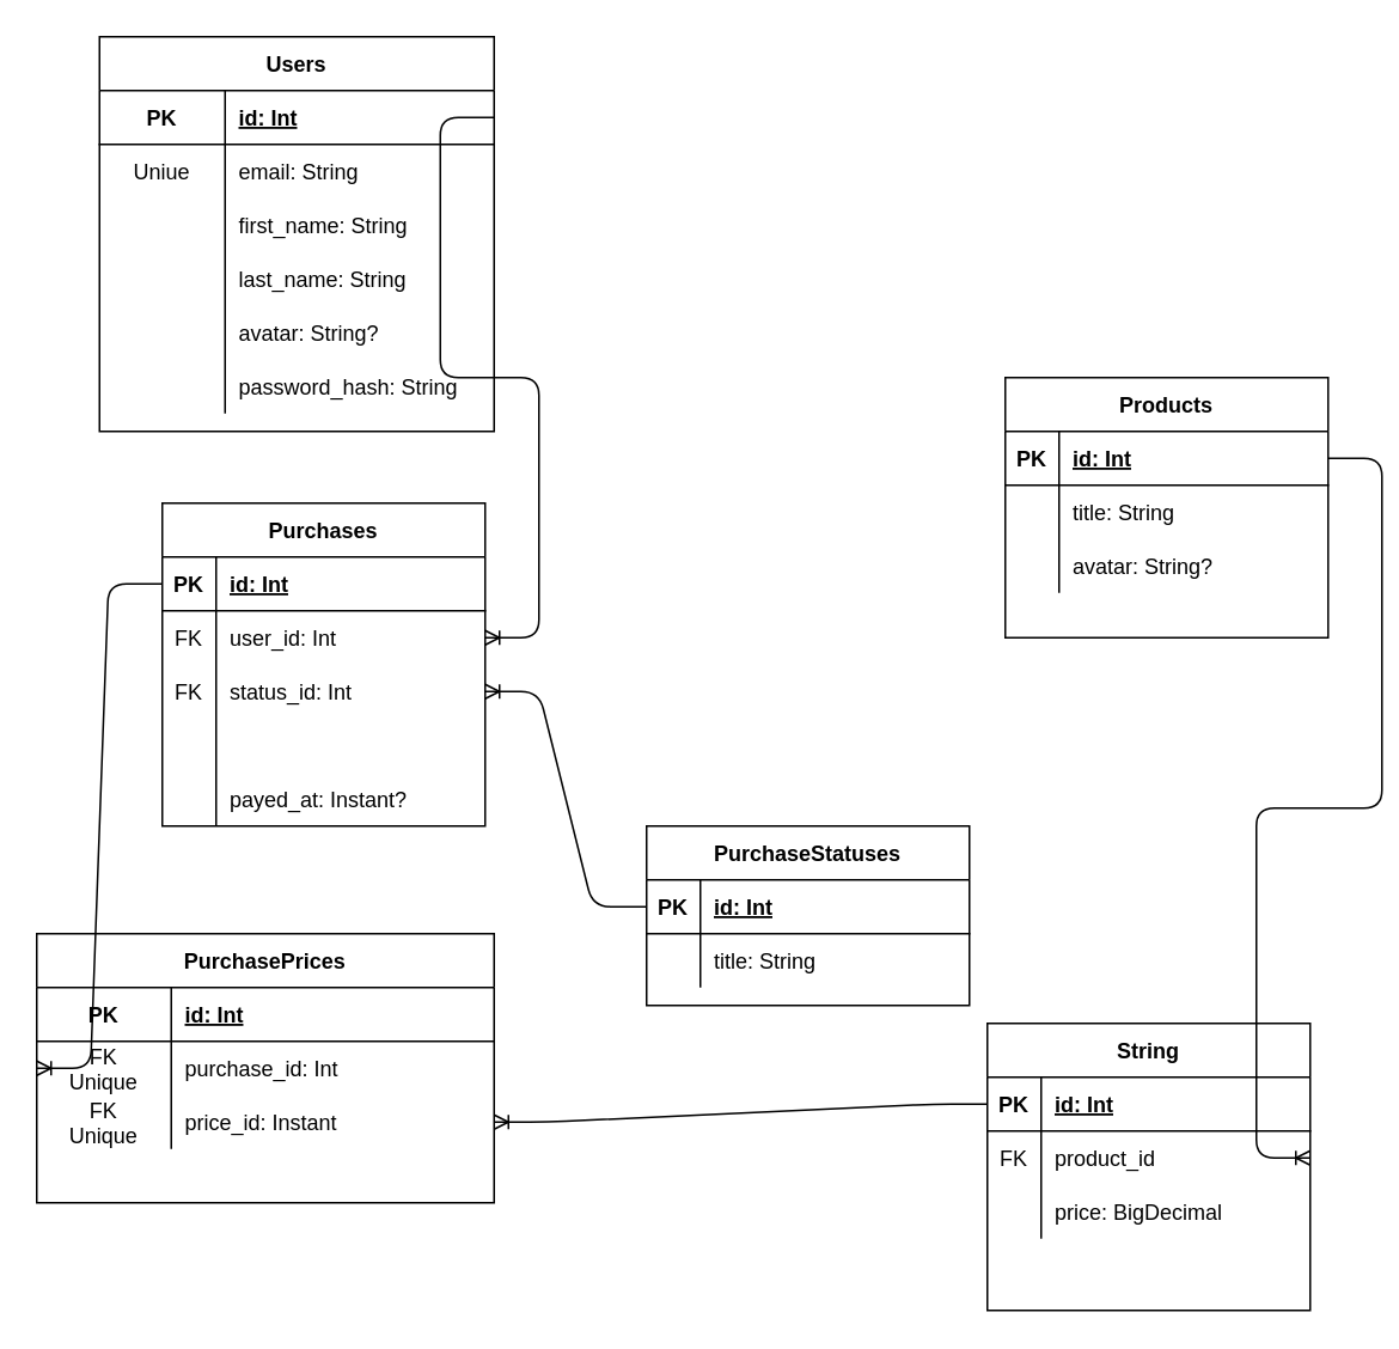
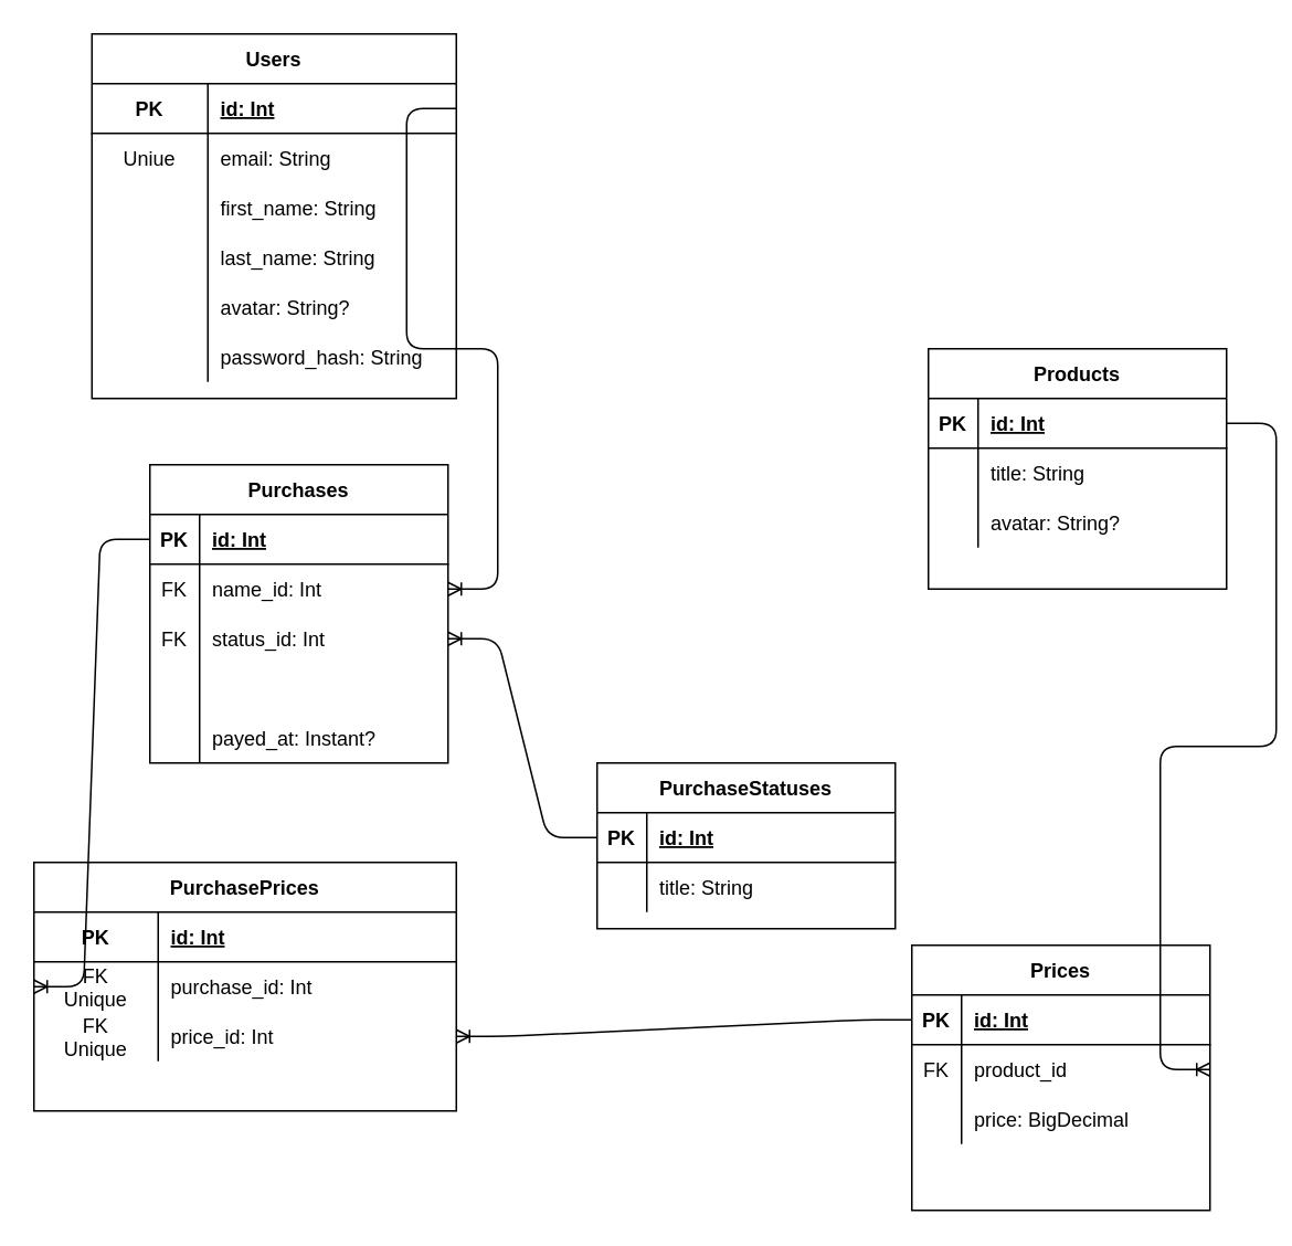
  <mxCell id="0" />
  <mxCell id="1" parent="0" />
  <mxCell id="2" value="Users" style="shape=table;startSize=30;container=1;collapsible=1;childLayout=tableLayout;fixedRows=1;rowLines=0;fontStyle=1;align=center;resizeLast=1;" vertex="1" parent="1"><mxGeometry x="55" y="20" width="220" height="220" as="geometry" /></mxCell>
  <mxCell id="3" value="" style="shape=partialRectangle;collapsible=0;dropTarget=0;pointerEvents=0;fillColor=none;top=0;left=0;bottom=1;right=0;points=[[0,0.5],[1,0.5]];portConstraint=eastwest;" vertex="1" parent="2"><mxGeometry y="30" width="220" height="30" as="geometry" /></mxCell>
  <mxCell id="4" value="PK" style="shape=partialRectangle;connectable=0;fillColor=none;top=0;left=0;bottom=0;right=0;fontStyle=1;overflow=hidden;" vertex="1" parent="3"><mxGeometry width="70" height="30" as="geometry" /></mxCell>
  <mxCell id="5" value="id: Int" style="shape=partialRectangle;connectable=0;fillColor=none;top=0;left=0;bottom=0;right=0;align=left;spacingLeft=6;fontStyle=5;overflow=hidden;" vertex="1" parent="3"><mxGeometry x="70" width="150" height="30" as="geometry" /></mxCell>
  <mxCell id="6" value="" style="shape=partialRectangle;collapsible=0;dropTarget=0;pointerEvents=0;fillColor=none;top=0;left=0;bottom=0;right=0;points=[[0,0.5],[1,0.5]];portConstraint=eastwest;" vertex="1" parent="2"><mxGeometry y="60" width="220" height="30" as="geometry" /></mxCell>
  <mxCell id="7" value="Uniue" style="shape=partialRectangle;connectable=0;fillColor=none;top=0;left=0;bottom=0;right=0;fontStyle=0;overflow=hidden;" vertex="1" parent="6"><mxGeometry width="70" height="30" as="geometry" /></mxCell>
  <mxCell id="8" value="еmail: String" style="shape=partialRectangle;connectable=0;fillColor=none;top=0;left=0;bottom=0;right=0;align=left;spacingLeft=6;fontStyle=0;overflow=hidden;" vertex="1" parent="6"><mxGeometry x="70" width="150" height="30" as="geometry" /></mxCell>
  <mxCell id="9" value="" style="shape=partialRectangle;collapsible=0;dropTarget=0;pointerEvents=0;fillColor=none;top=0;left=0;bottom=0;right=0;points=[[0,0.5],[1,0.5]];portConstraint=eastwest;" vertex="1" parent="2"><mxGeometry y="90" width="220" height="30" as="geometry" /></mxCell>
  <mxCell id="10" value="" style="shape=partialRectangle;connectable=0;fillColor=none;top=0;left=0;bottom=0;right=0;editable=1;overflow=hidden;" vertex="1" parent="9"><mxGeometry width="70" height="30" as="geometry" /></mxCell>
  <mxCell id="11" value="first_name: String" style="shape=partialRectangle;connectable=0;fillColor=none;top=0;left=0;bottom=0;right=0;align=left;spacingLeft=6;overflow=hidden;" vertex="1" parent="9"><mxGeometry x="70" width="150" height="30" as="geometry" /></mxCell>
  <mxCell id="12" value="" style="shape=partialRectangle;collapsible=0;dropTarget=0;pointerEvents=0;fillColor=none;top=0;left=0;bottom=0;right=0;points=[[0,0.5],[1,0.5]];portConstraint=eastwest;" vertex="1" parent="2"><mxGeometry y="120" width="220" height="30" as="geometry" /></mxCell>
  <mxCell id="13" value="" style="shape=partialRectangle;connectable=0;fillColor=none;top=0;left=0;bottom=0;right=0;editable=1;overflow=hidden;" vertex="1" parent="12"><mxGeometry width="70" height="30" as="geometry" /></mxCell>
  <mxCell id="14" value="last_name: String" style="shape=partialRectangle;connectable=0;fillColor=none;top=0;left=0;bottom=0;right=0;align=left;spacingLeft=6;overflow=hidden;" vertex="1" parent="12"><mxGeometry x="70" width="150" height="30" as="geometry" /></mxCell>
  <mxCell id="15" value="" style="shape=partialRectangle;collapsible=0;dropTarget=0;pointerEvents=0;fillColor=none;top=0;left=0;bottom=0;right=0;points=[[0,0.5],[1,0.5]];portConstraint=eastwest;" vertex="1" parent="2"><mxGeometry y="150" width="220" height="30" as="geometry" /></mxCell>
  <mxCell id="16" value="" style="shape=partialRectangle;connectable=0;fillColor=none;top=0;left=0;bottom=0;right=0;editable=1;overflow=hidden;" vertex="1" parent="15"><mxGeometry width="70" height="30" as="geometry" /></mxCell>
  <mxCell id="17" value="avatar: String?" style="shape=partialRectangle;connectable=0;fillColor=none;top=0;left=0;bottom=0;right=0;align=left;spacingLeft=6;overflow=hidden;" vertex="1" parent="15"><mxGeometry x="70" width="150" height="30" as="geometry" /></mxCell>
  <mxCell id="18" value="" style="shape=partialRectangle;collapsible=0;dropTarget=0;pointerEvents=0;fillColor=none;top=0;left=0;bottom=0;right=0;points=[[0,0.5],[1,0.5]];portConstraint=eastwest;" vertex="1" parent="2"><mxGeometry y="180" width="220" height="30" as="geometry" /></mxCell>
  <mxCell id="19" value="" style="shape=partialRectangle;connectable=0;fillColor=none;top=0;left=0;bottom=0;right=0;editable=1;overflow=hidden;" vertex="1" parent="18"><mxGeometry width="70" height="30" as="geometry" /></mxCell>
  <mxCell id="20" value="password_hash: String" style="shape=partialRectangle;connectable=0;fillColor=none;top=0;left=0;bottom=0;right=0;align=left;spacingLeft=6;overflow=hidden;" vertex="1" parent="18"><mxGeometry x="70" width="150" height="30" as="geometry" /></mxCell>
  <mxCell id="21" value="Products" style="shape=table;startSize=30;container=1;collapsible=1;childLayout=tableLayout;fixedRows=1;rowLines=0;fontStyle=1;align=center;resizeLast=1;" vertex="1" parent="1"><mxGeometry x="560" y="210" width="180" height="145" as="geometry" /></mxCell>
  <mxCell id="22" value="" style="shape=partialRectangle;collapsible=0;dropTarget=0;pointerEvents=0;fillColor=none;top=0;left=0;bottom=1;right=0;points=[[0,0.5],[1,0.5]];portConstraint=eastwest;" vertex="1" parent="21"><mxGeometry y="30" width="180" height="30" as="geometry" /></mxCell>
  <mxCell id="23" value="PK" style="shape=partialRectangle;connectable=0;fillColor=none;top=0;left=0;bottom=0;right=0;fontStyle=1;overflow=hidden;" vertex="1" parent="22"><mxGeometry width="30" height="30" as="geometry" /></mxCell>
  <mxCell id="24" value="id: Int" style="shape=partialRectangle;connectable=0;fillColor=none;top=0;left=0;bottom=0;right=0;align=left;spacingLeft=6;fontStyle=5;overflow=hidden;" vertex="1" parent="22"><mxGeometry x="30" width="150" height="30" as="geometry" /></mxCell>
  <mxCell id="25" value="" style="shape=partialRectangle;collapsible=0;dropTarget=0;pointerEvents=0;fillColor=none;top=0;left=0;bottom=0;right=0;points=[[0,0.5],[1,0.5]];portConstraint=eastwest;" vertex="1" parent="21"><mxGeometry y="60" width="180" height="30" as="geometry" /></mxCell>
  <mxCell id="26" value="" style="shape=partialRectangle;connectable=0;fillColor=none;top=0;left=0;bottom=0;right=0;editable=1;overflow=hidden;" vertex="1" parent="25"><mxGeometry width="30" height="30" as="geometry" /></mxCell>
  <mxCell id="27" value="title: String" style="shape=partialRectangle;connectable=0;fillColor=none;top=0;left=0;bottom=0;right=0;align=left;spacingLeft=6;overflow=hidden;" vertex="1" parent="25"><mxGeometry x="30" width="150" height="30" as="geometry" /></mxCell>
  <mxCell id="28" value="" style="shape=partialRectangle;collapsible=0;dropTarget=0;pointerEvents=0;fillColor=none;top=0;left=0;bottom=0;right=0;points=[[0,0.5],[1,0.5]];portConstraint=eastwest;" vertex="1" parent="21"><mxGeometry y="90" width="180" height="30" as="geometry" /></mxCell>
  <mxCell id="29" value="" style="shape=partialRectangle;connectable=0;fillColor=none;top=0;left=0;bottom=0;right=0;editable=1;overflow=hidden;" vertex="1" parent="28"><mxGeometry width="30" height="30" as="geometry" /></mxCell>
  <mxCell id="30" value="avatar: String?" style="shape=partialRectangle;connectable=0;fillColor=none;top=0;left=0;bottom=0;right=0;align=left;spacingLeft=6;overflow=hidden;" vertex="1" parent="28"><mxGeometry x="30" width="150" height="30" as="geometry" /></mxCell>
  <mxCell id="31" value="" style="shape=partialRectangle;collapsible=0;dropTarget=0;pointerEvents=0;fillColor=none;top=0;left=0;bottom=0;right=0;points=[[0,0.5],[1,0.5]];portConstraint=eastwest;" vertex="1" parent="21"><mxGeometry y="120" width="180" height="25" as="geometry" /></mxCell>
  <mxCell id="32" value="" style="shape=partialRectangle;connectable=0;fillColor=none;top=0;left=0;bottom=0;right=0;editable=1;overflow=hidden;" vertex="1" parent="31"><mxGeometry width="30" height="25" as="geometry" /></mxCell>
- <mxCell id="33" value="String" style="shape=table;startSize=30;container=1;collapsible=1;childLayout=tableLayout;fixedRows=1;rowLines=0;fontStyle=1;align=center;resizeLast=1;" vertex="1" parent="1"><mxGeometry x="550" y="570" width="180" height="160" as="geometry" /></mxCell>
+ <mxCell id="33" value="Prices" style="shape=table;startSize=30;container=1;collapsible=1;childLayout=tableLayout;fixedRows=1;rowLines=0;fontStyle=1;align=center;resizeLast=1;" vertex="1" parent="1"><mxGeometry x="550" y="570" width="180" height="160" as="geometry" /></mxCell>
  <mxCell id="34" value="" style="shape=partialRectangle;collapsible=0;dropTarget=0;pointerEvents=0;fillColor=none;top=0;left=0;bottom=1;right=0;points=[[0,0.5],[1,0.5]];portConstraint=eastwest;" vertex="1" parent="33"><mxGeometry y="30" width="180" height="30" as="geometry" /></mxCell>
  <mxCell id="35" value="PK" style="shape=partialRectangle;connectable=0;fillColor=none;top=0;left=0;bottom=0;right=0;fontStyle=1;overflow=hidden;" vertex="1" parent="34"><mxGeometry width="30" height="30" as="geometry" /></mxCell>
  <mxCell id="36" value="id: Int" style="shape=partialRectangle;connectable=0;fillColor=none;top=0;left=0;bottom=0;right=0;align=left;spacingLeft=6;fontStyle=5;overflow=hidden;" vertex="1" parent="34"><mxGeometry x="30" width="150" height="30" as="geometry" /></mxCell>
  <mxCell id="37" value="" style="shape=partialRectangle;collapsible=0;dropTarget=0;pointerEvents=0;fillColor=none;top=0;left=0;bottom=0;right=0;points=[[0,0.5],[1,0.5]];portConstraint=eastwest;" vertex="1" parent="33"><mxGeometry y="60" width="180" height="30" as="geometry" /></mxCell>
  <mxCell id="38" value="FK" style="shape=partialRectangle;connectable=0;fillColor=none;top=0;left=0;bottom=0;right=0;fontStyle=0;overflow=hidden;" vertex="1" parent="37"><mxGeometry width="30" height="30" as="geometry" /></mxCell>
  <mxCell id="39" value="product_id" style="shape=partialRectangle;connectable=0;fillColor=none;top=0;left=0;bottom=0;right=0;align=left;spacingLeft=6;fontStyle=0;overflow=hidden;" vertex="1" parent="37"><mxGeometry x="30" width="150" height="30" as="geometry" /></mxCell>
  <mxCell id="40" value="" style="shape=partialRectangle;collapsible=0;dropTarget=0;pointerEvents=0;fillColor=none;top=0;left=0;bottom=0;right=0;points=[[0,0.5],[1,0.5]];portConstraint=eastwest;" vertex="1" parent="33"><mxGeometry y="90" width="180" height="30" as="geometry" /></mxCell>
  <mxCell id="41" value="" style="shape=partialRectangle;connectable=0;fillColor=none;top=0;left=0;bottom=0;right=0;editable=1;overflow=hidden;" vertex="1" parent="40"><mxGeometry width="30" height="30" as="geometry" /></mxCell>
  <mxCell id="42" value="price: BigDecimal" style="shape=partialRectangle;connectable=0;fillColor=none;top=0;left=0;bottom=0;right=0;align=left;spacingLeft=6;overflow=hidden;" vertex="1" parent="40"><mxGeometry x="30" width="150" height="30" as="geometry" /></mxCell>
  <mxCell id="43" value="" style="shape=partialRectangle;collapsible=0;dropTarget=0;pointerEvents=0;fillColor=none;top=0;left=0;bottom=0;right=0;points=[[0,0.5],[1,0.5]];portConstraint=eastwest;" vertex="1" parent="33"><mxGeometry y="120" width="180" height="40" as="geometry" /></mxCell>
  <mxCell id="44" value="" style="shape=partialRectangle;connectable=0;fillColor=none;top=0;left=0;bottom=0;right=0;editable=1;overflow=hidden;" vertex="1" parent="43"><mxGeometry width="30" height="40" as="geometry" /></mxCell>
  <mxCell id="45" value="" style="edgeStyle=entityRelationEdgeStyle;fontSize=12;html=1;endArrow=ERoneToMany;exitX=1;exitY=0.5;exitDx=0;exitDy=0;" edge="1" parent="1" source="22"><mxGeometry width="100" height="100" relative="1" as="geometry"><mxPoint x="330" y="105" as="sourcePoint" /><mxPoint x="730" y="645" as="targetPoint" /></mxGeometry></mxCell>
  <mxCell id="46" value="Purchases" style="shape=table;startSize=30;container=1;collapsible=1;childLayout=tableLayout;fixedRows=1;rowLines=0;fontStyle=1;align=center;resizeLast=1;" vertex="1" parent="1"><mxGeometry x="90" y="280" width="180" height="180" as="geometry" /></mxCell>
  <mxCell id="47" value="" style="shape=partialRectangle;collapsible=0;dropTarget=0;pointerEvents=0;fillColor=none;top=0;left=0;bottom=1;right=0;points=[[0,0.5],[1,0.5]];portConstraint=eastwest;" vertex="1" parent="46"><mxGeometry y="30" width="180" height="30" as="geometry" /></mxCell>
  <mxCell id="48" value="PK" style="shape=partialRectangle;connectable=0;fillColor=none;top=0;left=0;bottom=0;right=0;fontStyle=1;overflow=hidden;" vertex="1" parent="47"><mxGeometry width="30" height="30" as="geometry" /></mxCell>
  <mxCell id="49" value="id: Int" style="shape=partialRectangle;connectable=0;fillColor=none;top=0;left=0;bottom=0;right=0;align=left;spacingLeft=6;fontStyle=5;overflow=hidden;" vertex="1" parent="47"><mxGeometry x="30" width="150" height="30" as="geometry" /></mxCell>
  <mxCell id="50" value="" style="shape=partialRectangle;collapsible=0;dropTarget=0;pointerEvents=0;fillColor=none;top=0;left=0;bottom=0;right=0;points=[[0,0.5],[1,0.5]];portConstraint=eastwest;" vertex="1" parent="46"><mxGeometry y="60" width="180" height="30" as="geometry" /></mxCell>
  <mxCell id="51" value="FK" style="shape=partialRectangle;connectable=0;fillColor=none;top=0;left=0;bottom=0;right=0;fontStyle=0;overflow=hidden;" vertex="1" parent="50"><mxGeometry width="30" height="30" as="geometry" /></mxCell>
- <mxCell id="52" value="user_id: Int" style="shape=partialRectangle;connectable=0;fillColor=none;top=0;left=0;bottom=0;right=0;align=left;spacingLeft=6;fontStyle=0;overflow=hidden;" vertex="1" parent="50"><mxGeometry x="30" width="150" height="30" as="geometry" /></mxCell>
+ <mxCell id="52" value="name_id: Int" style="shape=partialRectangle;connectable=0;fillColor=none;top=0;left=0;bottom=0;right=0;align=left;spacingLeft=6;fontStyle=0;overflow=hidden;" vertex="1" parent="50"><mxGeometry x="30" width="150" height="30" as="geometry" /></mxCell>
  <mxCell id="53" value="" style="shape=partialRectangle;collapsible=0;dropTarget=0;pointerEvents=0;fillColor=none;top=0;left=0;bottom=0;right=0;points=[[0,0.5],[1,0.5]];portConstraint=eastwest;" vertex="1" parent="46"><mxGeometry y="90" width="180" height="30" as="geometry" /></mxCell>
  <mxCell id="54" value="FK" style="shape=partialRectangle;connectable=0;fillColor=none;top=0;left=0;bottom=0;right=0;fontStyle=0;overflow=hidden;" vertex="1" parent="53"><mxGeometry width="30" height="30" as="geometry" /></mxCell>
  <mxCell id="55" value="status_id: Int" style="shape=partialRectangle;connectable=0;fillColor=none;top=0;left=0;bottom=0;right=0;align=left;spacingLeft=6;fontStyle=0;overflow=hidden;" vertex="1" parent="53"><mxGeometry x="30" width="150" height="30" as="geometry" /></mxCell>
  <mxCell id="56" value="" style="shape=partialRectangle;collapsible=0;dropTarget=0;pointerEvents=0;fillColor=none;top=0;left=0;bottom=0;right=0;points=[[0,0.5],[1,0.5]];portConstraint=eastwest;" vertex="1" parent="46"><mxGeometry y="120" width="180" height="30" as="geometry" /></mxCell>
  <mxCell id="57" value="" style="shape=partialRectangle;connectable=0;fillColor=none;top=0;left=0;bottom=0;right=0;editable=1;overflow=hidden;" vertex="1" parent="56"><mxGeometry width="30" height="30" as="geometry" /></mxCell>
  <mxCell id="58" value="" style="shape=partialRectangle;collapsible=0;dropTarget=0;pointerEvents=0;fillColor=none;top=0;left=0;bottom=0;right=0;points=[[0,0.5],[1,0.5]];portConstraint=eastwest;" vertex="1" parent="46"><mxGeometry y="150" width="180" height="30" as="geometry" /></mxCell>
  <mxCell id="59" value="" style="shape=partialRectangle;connectable=0;fillColor=none;top=0;left=0;bottom=0;right=0;editable=1;overflow=hidden;" vertex="1" parent="58"><mxGeometry width="30" height="30" as="geometry" /></mxCell>
  <mxCell id="60" value="payed_at: Instant?" style="shape=partialRectangle;connectable=0;fillColor=none;top=0;left=0;bottom=0;right=0;align=left;spacingLeft=6;overflow=hidden;" vertex="1" parent="58"><mxGeometry x="30" width="150" height="30" as="geometry" /></mxCell>
  <mxCell id="61" value="PurchaseStatuses" style="shape=table;startSize=30;container=1;collapsible=1;childLayout=tableLayout;fixedRows=1;rowLines=0;fontStyle=1;align=center;resizeLast=1;" vertex="1" parent="1"><mxGeometry x="360" y="460" width="180" height="100" as="geometry" /></mxCell>
  <mxCell id="62" value="" style="shape=partialRectangle;collapsible=0;dropTarget=0;pointerEvents=0;fillColor=none;top=0;left=0;bottom=1;right=0;points=[[0,0.5],[1,0.5]];portConstraint=eastwest;" vertex="1" parent="61"><mxGeometry y="30" width="180" height="30" as="geometry" /></mxCell>
  <mxCell id="63" value="PK" style="shape=partialRectangle;connectable=0;fillColor=none;top=0;left=0;bottom=0;right=0;fontStyle=1;overflow=hidden;" vertex="1" parent="62"><mxGeometry width="30" height="30" as="geometry" /></mxCell>
  <mxCell id="64" value="id: Int" style="shape=partialRectangle;connectable=0;fillColor=none;top=0;left=0;bottom=0;right=0;align=left;spacingLeft=6;fontStyle=5;overflow=hidden;" vertex="1" parent="62"><mxGeometry x="30" width="150" height="30" as="geometry" /></mxCell>
  <mxCell id="65" value="" style="shape=partialRectangle;collapsible=0;dropTarget=0;pointerEvents=0;fillColor=none;top=0;left=0;bottom=0;right=0;points=[[0,0.5],[1,0.5]];portConstraint=eastwest;" vertex="1" parent="61"><mxGeometry y="60" width="180" height="30" as="geometry" /></mxCell>
  <mxCell id="66" value="" style="shape=partialRectangle;connectable=0;fillColor=none;top=0;left=0;bottom=0;right=0;editable=1;overflow=hidden;" vertex="1" parent="65"><mxGeometry width="30" height="30" as="geometry" /></mxCell>
  <mxCell id="67" value="title: String" style="shape=partialRectangle;connectable=0;fillColor=none;top=0;left=0;bottom=0;right=0;align=left;spacingLeft=6;overflow=hidden;" vertex="1" parent="65"><mxGeometry x="30" width="150" height="30" as="geometry" /></mxCell>
  <mxCell id="68" value="" style="edgeStyle=entityRelationEdgeStyle;fontSize=12;html=1;endArrow=ERoneToMany;exitX=1;exitY=0.5;exitDx=0;exitDy=0;" edge="1" parent="1" source="3" target="50"><mxGeometry width="100" height="100" relative="1" as="geometry"><mxPoint x="250" y="700" as="sourcePoint" /><mxPoint x="350" y="600" as="targetPoint" /></mxGeometry></mxCell>
  <mxCell id="69" value="" style="edgeStyle=entityRelationEdgeStyle;fontSize=12;html=1;endArrow=ERoneToMany;exitX=0;exitY=0.5;exitDx=0;exitDy=0;entryX=1;entryY=0.5;entryDx=0;entryDy=0;" edge="1" parent="1" source="62" target="53"><mxGeometry width="100" height="100" relative="1" as="geometry"><mxPoint x="310" y="610" as="sourcePoint" /><mxPoint x="410" y="510" as="targetPoint" /></mxGeometry></mxCell>
  <mxCell id="70" value="PurchasePrices" style="shape=table;startSize=30;container=1;collapsible=1;childLayout=tableLayout;fixedRows=1;rowLines=0;fontStyle=1;align=center;resizeLast=1;" vertex="1" parent="1"><mxGeometry x="20" y="520" width="255" height="150" as="geometry" /></mxCell>
  <mxCell id="71" value="" style="shape=partialRectangle;collapsible=0;dropTarget=0;pointerEvents=0;fillColor=none;top=0;left=0;bottom=1;right=0;points=[[0,0.5],[1,0.5]];portConstraint=eastwest;" vertex="1" parent="70"><mxGeometry y="30" width="255" height="30" as="geometry" /></mxCell>
  <mxCell id="72" value="PK" style="shape=partialRectangle;connectable=0;fillColor=none;top=0;left=0;bottom=0;right=0;fontStyle=1;overflow=hidden;" vertex="1" parent="71"><mxGeometry width="75" height="30" as="geometry" /></mxCell>
  <mxCell id="73" value="id: Int" style="shape=partialRectangle;connectable=0;fillColor=none;top=0;left=0;bottom=0;right=0;align=left;spacingLeft=6;fontStyle=5;overflow=hidden;" vertex="1" parent="71"><mxGeometry x="75" width="180" height="30" as="geometry" /></mxCell>
  <mxCell id="74" value="" style="shape=partialRectangle;collapsible=0;dropTarget=0;pointerEvents=0;fillColor=none;top=0;left=0;bottom=0;right=0;points=[[0,0.5],[1,0.5]];portConstraint=eastwest;" vertex="1" parent="70"><mxGeometry y="60" width="255" height="30" as="geometry" /></mxCell>
  <mxCell id="75" value="FK&#10;Unique" style="shape=partialRectangle;connectable=0;fillColor=none;top=0;left=0;bottom=0;right=0;editable=1;overflow=hidden;" vertex="1" parent="74"><mxGeometry width="75" height="30" as="geometry" /></mxCell>
  <mxCell id="76" value="purchase_id: Int" style="shape=partialRectangle;connectable=0;fillColor=none;top=0;left=0;bottom=0;right=0;align=left;spacingLeft=6;overflow=hidden;" vertex="1" parent="74"><mxGeometry x="75" width="180" height="30" as="geometry" /></mxCell>
  <mxCell id="77" value="" style="shape=partialRectangle;collapsible=0;dropTarget=0;pointerEvents=0;fillColor=none;top=0;left=0;bottom=0;right=0;points=[[0,0.5],[1,0.5]];portConstraint=eastwest;" vertex="1" parent="70"><mxGeometry y="90" width="255" height="30" as="geometry" /></mxCell>
  <mxCell id="78" value="FK&#10;Unique" style="shape=partialRectangle;connectable=0;fillColor=none;top=0;left=0;bottom=0;right=0;editable=1;overflow=hidden;" vertex="1" parent="77"><mxGeometry width="75" height="30" as="geometry" /></mxCell>
- <mxCell id="79" value="price_id: Instant" style="shape=partialRectangle;connectable=0;fillColor=none;top=0;left=0;bottom=0;right=0;align=left;spacingLeft=6;overflow=hidden;" vertex="1" parent="77"><mxGeometry x="75" width="180" height="30" as="geometry" /></mxCell>
+ <mxCell id="79" value="price_id: Int" style="shape=partialRectangle;connectable=0;fillColor=none;top=0;left=0;bottom=0;right=0;align=left;spacingLeft=6;overflow=hidden;" vertex="1" parent="77"><mxGeometry x="75" width="180" height="30" as="geometry" /></mxCell>
  <mxCell id="80" value="" style="shape=partialRectangle;collapsible=0;dropTarget=0;pointerEvents=0;fillColor=none;top=0;left=0;bottom=0;right=0;points=[[0,0.5],[1,0.5]];portConstraint=eastwest;" vertex="1" parent="70"><mxGeometry y="120" width="255" height="30" as="geometry" /></mxCell>
  <mxCell id="81" value="" style="shape=partialRectangle;connectable=0;fillColor=none;top=0;left=0;bottom=0;right=0;editable=1;overflow=hidden;" vertex="1" parent="80"><mxGeometry width="75" height="30" as="geometry" /></mxCell>
  <mxCell id="82" value="" style="edgeStyle=entityRelationEdgeStyle;fontSize=12;html=1;endArrow=ERoneToMany;exitX=0;exitY=0.5;exitDx=0;exitDy=0;" edge="1" parent="1" source="34" target="77"><mxGeometry width="100" height="100" relative="1" as="geometry"><mxPoint x="530" y="770" as="sourcePoint" /><mxPoint x="630" y="670" as="targetPoint" /></mxGeometry></mxCell>
  <mxCell id="83" value="" style="edgeStyle=entityRelationEdgeStyle;fontSize=12;html=1;endArrow=ERoneToMany;exitX=0;exitY=0.5;exitDx=0;exitDy=0;entryX=0;entryY=0.5;entryDx=0;entryDy=0;" edge="1" parent="1" source="47" target="74"><mxGeometry width="100" height="100" relative="1" as="geometry"><mxPoint x="620" y="600" as="sourcePoint" /><mxPoint x="720" y="500" as="targetPoint" /></mxGeometry></mxCell>
